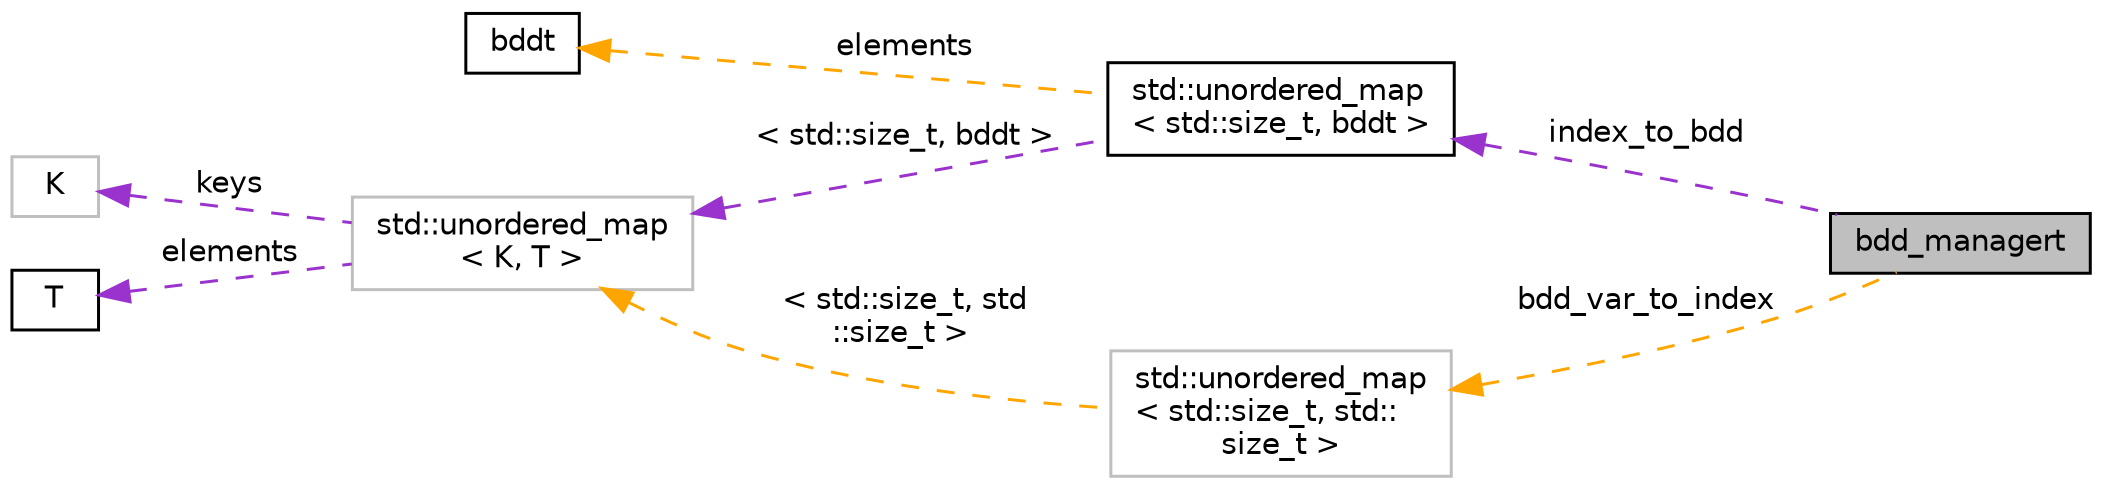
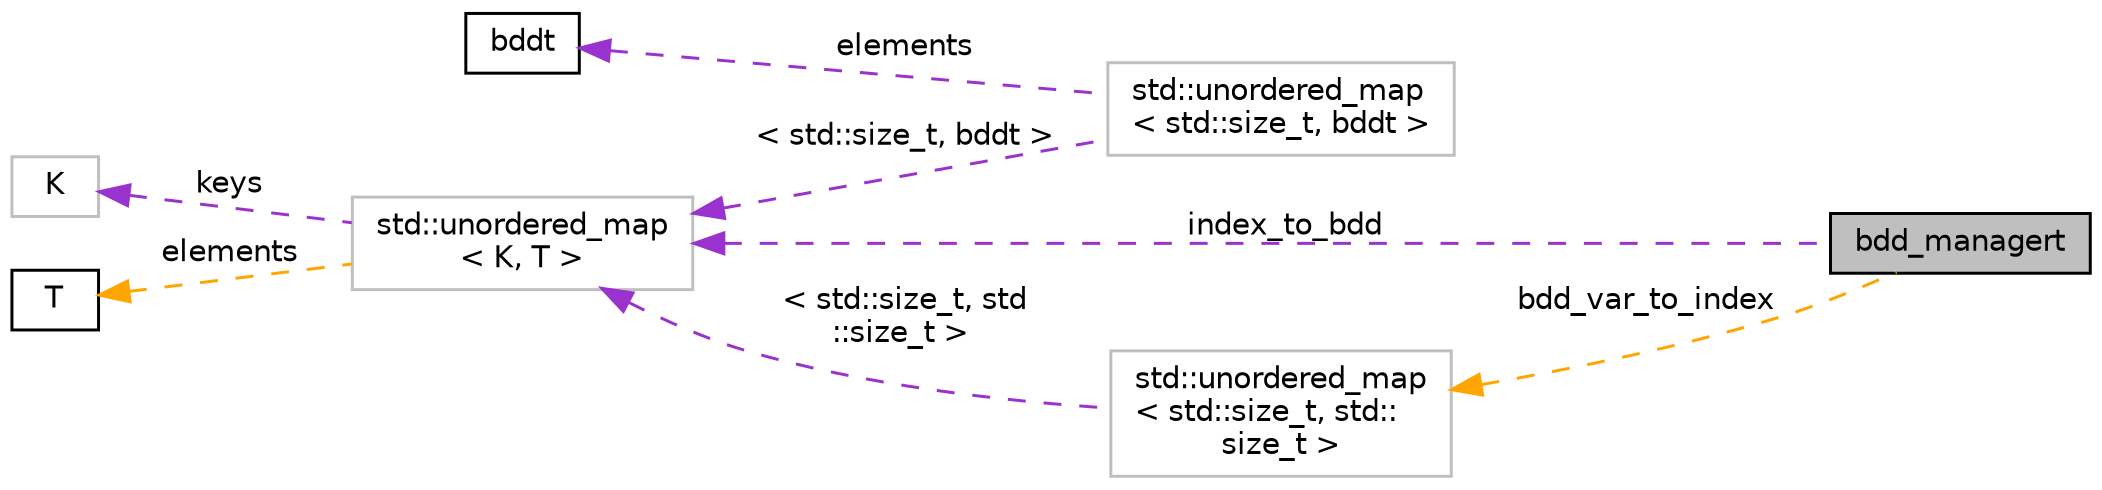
  digraph {
    rankdir=LR
    node [color=grey75 fontname=Helvetica fontsize=10 shape=record]
    edge [color=darkorchid3 dir=back fontname=Helvetica fontsize=10 labelfontname=Helvetica labelfontsize=10 style=dashed]
    n1 [color=black fillcolor=grey75 fontcolor=black height=0.2 label=bdd_managert style=filled width=0.4]
    n2 [height=0.2 label="std::unordered_map\l\< std::size_t, std::\lsize_t \>" width=0.4]
    n3 [height=0.2 label="std::unordered_map\l\< K, T \>" width=0.4]
-   n4 [color=black height=0.2 label="std::unordered_map\l\< std::size_t, bddt \>" width=0.4]
+   n4 [height=0.2 label="std::unordered_map\l\< std::size_t, bddt \>" width=0.4]
    n5 [height=0.2 label=K width=0.4]
    n6 [color=black height=0.2 label=T width=0.4]
    n7 [color=black height=0.2 label=bddt width=0.4]
    n2 -> n1 [color=orange label=" bdd_var_to_index"]
-   n3 -> n2 [color=orange label=" \< std::size_t, std\l::size_t \>"]
+   n3 -> n2 [label=" \< std::size_t, std\l::size_t \>"]
    n3 -> n4 [label=" \< std::size_t, bddt \>"]
-   n4 -> n1 [label=" index_to_bdd"]
+   n3 -> n1 [label=" index_to_bdd"]
    n5 -> n3 [label=" keys"]
-   n6 -> n3 [label=" elements"]
-   n7 -> n4 [color=orange label=" elements"]
+   n6 -> n3 [color=orange label=" elements"]
+   n7 -> n4 [label=" elements"]
  }
